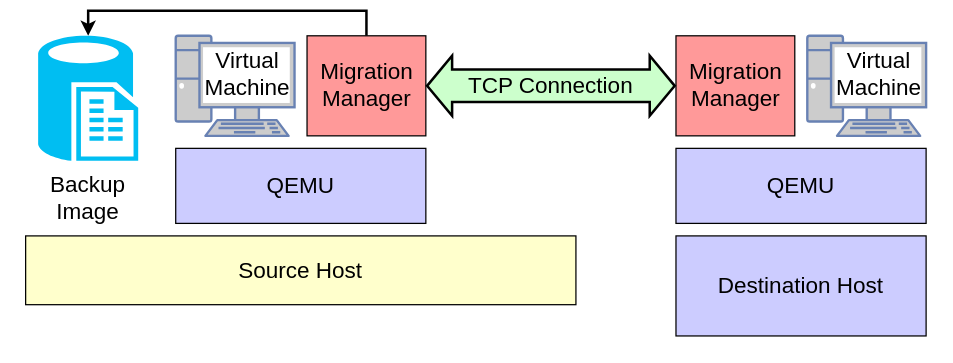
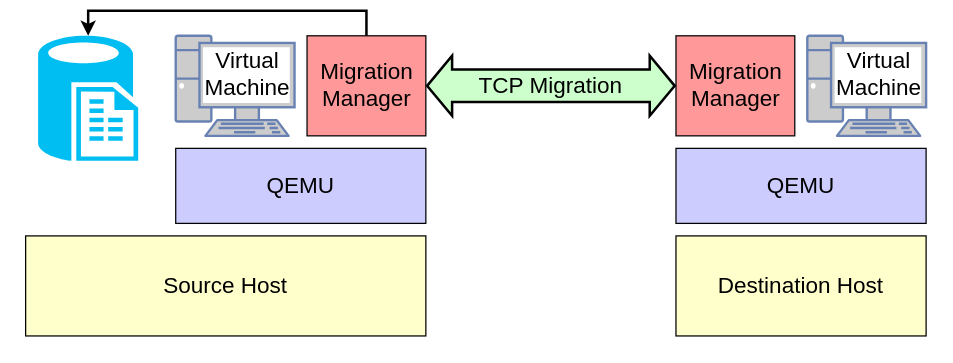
  <mxCell id="0" />
  <mxCell id="1" parent="0" />
- <mxCell id="2" value="&lt;font style=&quot;font-size: 18px;&quot;&gt;Source Host&lt;/font&gt;" style="rounded=0;whiteSpace=wrap;html=1;fillColor=#FFFFCC;" parent="1" vertex="1"><mxGeometry x="20" y="180" width="440" height="55" as="geometry" /></mxCell>
- <mxCell id="3" value="&lt;font style=&quot;font-size: 18px;&quot;&gt;Destination Host&lt;/font&gt;" style="rounded=0;whiteSpace=wrap;html=1;fillColor=#ccccff;" parent="1" vertex="1"><mxGeometry x="540" y="180" width="200" height="80" as="geometry" /></mxCell>
+ <mxCell id="2" value="&lt;font style=&quot;font-size: 18px;&quot;&gt;Source Host&lt;/font&gt;" style="rounded=0;whiteSpace=wrap;html=1;fillColor=#FFFFCC;" parent="1" vertex="1"><mxGeometry y="180" width="320" height="80" as="geometry" x="20" /></mxCell>
+ <mxCell id="3" value="&lt;font style=&quot;font-size: 18px;&quot;&gt;Destination Host&lt;/font&gt;" style="rounded=0;whiteSpace=wrap;html=1;fillColor=#FFFFCC;" parent="1" vertex="1"><mxGeometry x="540" y="180" width="200" height="80" as="geometry" /></mxCell>
  <mxCell id="4" value="" style="rounded=0;whiteSpace=wrap;html=1;fillColor=#CCCCFF;" parent="1" vertex="1"><mxGeometry x="140" y="110" width="200" height="60" as="geometry" /></mxCell>
  <mxCell id="5" value="" style="rounded=0;whiteSpace=wrap;html=1;fillColor=#CCCCFF;" parent="1" vertex="1"><mxGeometry x="540" y="110" width="200" height="60" as="geometry" /></mxCell>
  <mxCell id="6" style="edgeStyle=orthogonalEdgeStyle;rounded=0;orthogonalLoop=1;jettySize=auto;html=1;exitX=0.5;exitY=0;exitDx=0;exitDy=0;entryX=0.5;entryY=0;entryDx=0;entryDy=0;entryPerimeter=0;fontSize=18;strokeWidth=2;" parent="1" source="7" target="13" edge="1"><mxGeometry relative="1" as="geometry" /></mxCell>
  <mxCell id="7" value="" style="rounded=0;whiteSpace=wrap;html=1;fillColor=#FF9999;" parent="1" vertex="1"><mxGeometry x="245" y="20" width="95" height="80" as="geometry" /></mxCell>
  <mxCell id="8" value="&lt;font style=&quot;font-size: 18px;&quot;&gt;QEMU&lt;/font&gt;" style="text;html=1;strokeColor=none;fillColor=none;align=center;verticalAlign=middle;whiteSpace=wrap;rounded=0;" parent="1" vertex="1"><mxGeometry x="200" y="120" width="80" height="40" as="geometry" /></mxCell>
  <mxCell id="9" value="&lt;font style=&quot;font-size: 18px;&quot;&gt;QEMU&lt;/font&gt;" style="text;html=1;strokeColor=none;fillColor=none;align=center;verticalAlign=middle;whiteSpace=wrap;rounded=0;" parent="1" vertex="1"><mxGeometry x="600" y="120" width="80" height="40" as="geometry" /></mxCell>
  <mxCell id="10" value="" style="rounded=0;whiteSpace=wrap;html=1;fillColor=#FF9999;" parent="1" vertex="1"><mxGeometry x="540" y="20" width="95" height="80" as="geometry" /></mxCell>
  <mxCell id="11" value="&lt;font style=&quot;font-size: 18px;&quot;&gt;Migration Manager&lt;/font&gt;" style="text;html=1;strokeColor=none;fillColor=none;align=center;verticalAlign=middle;whiteSpace=wrap;rounded=0;" parent="1" vertex="1"><mxGeometry x="252.5" y="40" width="80" height="40" as="geometry" /></mxCell>
  <mxCell id="12" value="&lt;font style=&quot;font-size: 18px;&quot;&gt;Migration Manager&lt;/font&gt;" style="text;html=1;strokeColor=none;fillColor=none;align=center;verticalAlign=middle;whiteSpace=wrap;rounded=0;" parent="1" vertex="1"><mxGeometry x="547.5" y="40" width="80" height="40" as="geometry" /></mxCell>
  <mxCell id="13" value="" style="verticalLabelPosition=bottom;html=1;verticalAlign=top;align=center;strokeColor=none;fillColor=#00BEF2;shape=mxgraph.azure.sql_reporting;fontSize=18;" parent="1" vertex="1"><mxGeometry x="30" y="20" width="80" height="100" as="geometry" /></mxCell>
- <mxCell id="14" value="&lt;font style=&quot;font-size: 18px;&quot;&gt;Backup Image&lt;/font&gt;" style="text;html=1;strokeColor=none;fillColor=none;align=center;verticalAlign=middle;whiteSpace=wrap;rounded=0;" parent="1" vertex="1"><mxGeometry x="30" y="130" width="80" height="40" as="geometry" /></mxCell>
  <mxCell id="15" value="" style="shape=flexArrow;endArrow=classic;startArrow=classic;html=1;rounded=0;strokeWidth=2;fontSize=18;exitX=1;exitY=0.5;exitDx=0;exitDy=0;entryX=0;entryY=0.5;entryDx=0;entryDy=0;width=25;fillColor=#CCFFCC;" parent="1" source="7" target="10" edge="1"><mxGeometry width="100" height="100" relative="1" as="geometry"><mxPoint x="390" y="130" as="sourcePoint" /><mxPoint x="490" y="30" as="targetPoint" /></mxGeometry></mxCell>
- <mxCell id="16" value="&lt;font style=&quot;font-size: 18px;&quot;&gt;TCP Connection&lt;/font&gt;" style="text;html=1;strokeColor=none;fillColor=none;align=center;verticalAlign=middle;whiteSpace=wrap;rounded=0;" parent="1" vertex="1"><mxGeometry x="360" y="40" width="160" height="40" as="geometry" /></mxCell>
+ <mxCell id="16" value="&lt;font style=&quot;font-size: 18px;&quot;&gt;TCP Migration&lt;/font&gt;" style="text;html=1;strokeColor=none;fillColor=none;align=center;verticalAlign=middle;whiteSpace=wrap;rounded=0;" parent="1" vertex="1"><mxGeometry x="360" y="40" width="160" height="40" as="geometry" /></mxCell>
  <mxCell id="17" value="" style="fontColor=#0066CC;verticalAlign=top;verticalLabelPosition=bottom;labelPosition=center;align=center;html=1;outlineConnect=0;fillColor=#CCCCCC;strokeColor=#6881B3;gradientColor=none;gradientDirection=north;strokeWidth=2;shape=mxgraph.networks.pc;fontSize=18;" parent="1" vertex="1"><mxGeometry x="140" y="20" width="95" height="80" as="geometry" /></mxCell>
  <mxCell id="18" value="&lt;font style=&quot;font-size: 18px;&quot;&gt;Virtual Machine&lt;/font&gt;" style="text;html=1;strokeColor=none;fillColor=none;align=center;verticalAlign=middle;whiteSpace=wrap;rounded=0;" parent="1" vertex="1"><mxGeometry x="175" y="40" width="45" height="22.5" as="geometry" /></mxCell>
  <mxCell id="19" value="" style="fontColor=#0066CC;verticalAlign=top;verticalLabelPosition=bottom;labelPosition=center;align=center;html=1;outlineConnect=0;fillColor=#CCCCCC;strokeColor=#6881B3;gradientColor=none;gradientDirection=north;strokeWidth=2;shape=mxgraph.networks.pc;fontSize=18;" parent="1" vertex="1"><mxGeometry x="645" y="20" width="95" height="80" as="geometry" /></mxCell>
  <mxCell id="20" value="&lt;font style=&quot;font-size: 18px;&quot;&gt;Virtual Machine&lt;/font&gt;" style="text;html=1;strokeColor=none;fillColor=none;align=center;verticalAlign=middle;whiteSpace=wrap;rounded=0;" parent="1" vertex="1"><mxGeometry x="680" y="40" width="45" height="22.5" as="geometry" /></mxCell>
